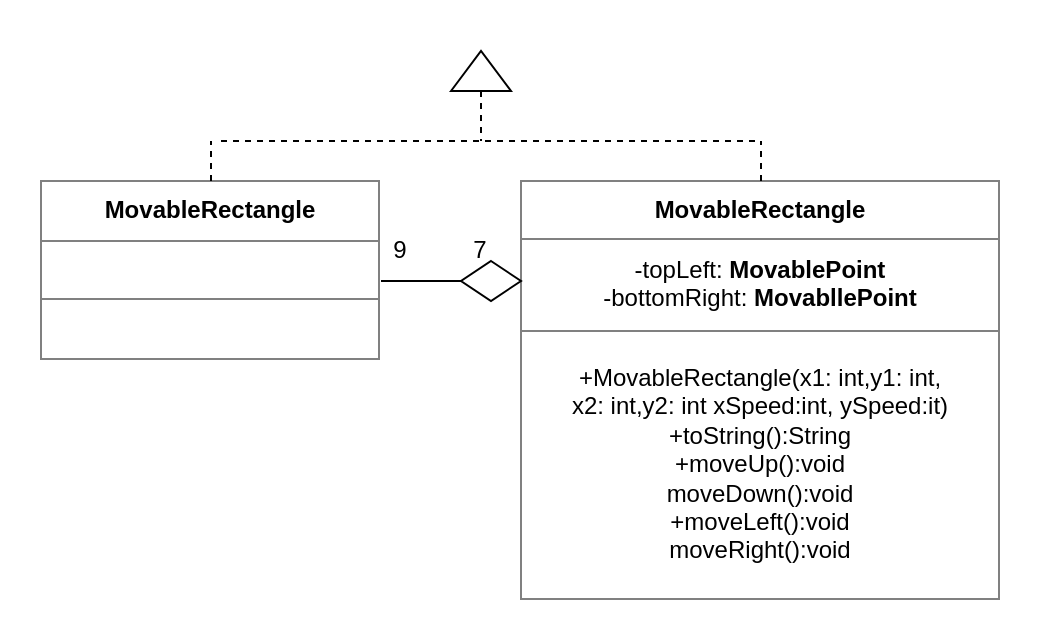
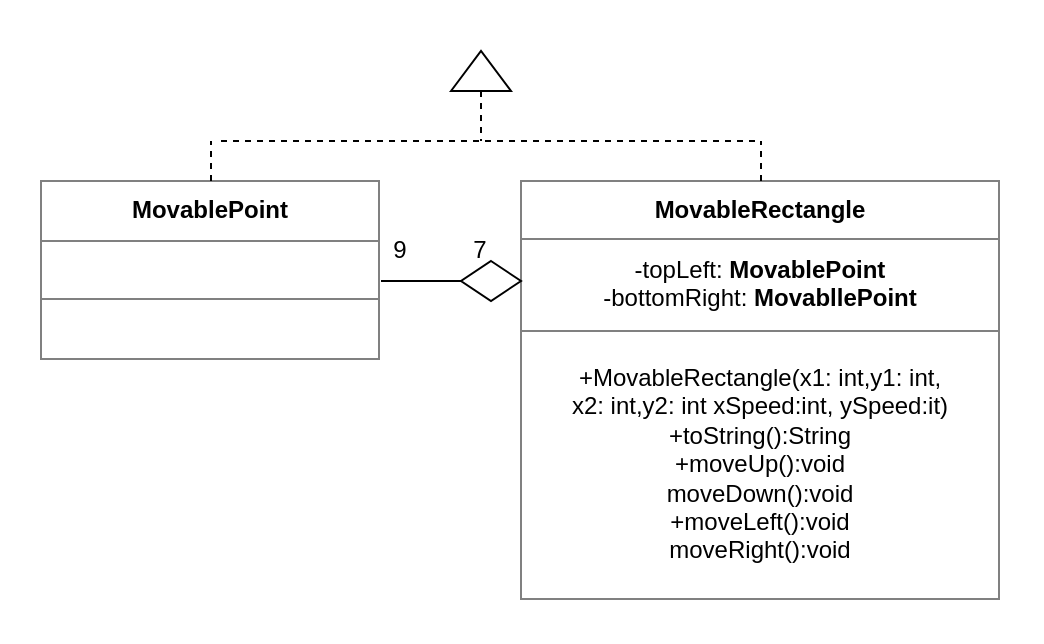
  <mxCell id="0" />
  <mxCell id="1" parent="0" />
- <mxCell id="2" value="&lt;table border=&quot;1&quot; width=&quot;100%&quot; height=&quot;100%&quot; cellpadding=&quot;4&quot; style=&quot;width:100%;height:100%;border-collapse:collapse;&quot;&gt;&lt;tbody&gt;&lt;tr&gt;&lt;th align=&quot;center&quot;&gt;MovableRectangle&lt;/th&gt;&lt;/tr&gt;&lt;tr&gt;&lt;td align=&quot;center&quot;&gt;&lt;br&gt;&lt;/td&gt;&lt;/tr&gt;&lt;tr&gt;&lt;td align=&quot;center&quot;&gt;&lt;br&gt;&lt;/td&gt;&lt;/tr&gt;&lt;/tbody&gt;&lt;/table&gt;" style="text;html=1;strokeColor=none;fillColor=none;overflow=fill;" vertex="1" parent="1"><mxGeometry x="20" y="90" width="170" height="90" as="geometry" /></mxCell>
+ <mxCell id="2" value="&lt;table border=&quot;1&quot; width=&quot;100%&quot; height=&quot;100%&quot; cellpadding=&quot;4&quot; style=&quot;width:100%;height:100%;border-collapse:collapse;&quot;&gt;&lt;tbody&gt;&lt;tr&gt;&lt;th align=&quot;center&quot;&gt;MovablePoint&lt;/th&gt;&lt;/tr&gt;&lt;tr&gt;&lt;td align=&quot;center&quot;&gt;&lt;br&gt;&lt;/td&gt;&lt;/tr&gt;&lt;tr&gt;&lt;td align=&quot;center&quot;&gt;&lt;br&gt;&lt;/td&gt;&lt;/tr&gt;&lt;/tbody&gt;&lt;/table&gt;" style="text;html=1;strokeColor=none;fillColor=none;overflow=fill;" vertex="1" parent="1"><mxGeometry x="20" y="90" width="170" height="90" as="geometry" /></mxCell>
  <mxCell id="3" value="&lt;table border=&quot;1&quot; width=&quot;100%&quot; height=&quot;100%&quot; cellpadding=&quot;4&quot; style=&quot;width:100%;height:100%;border-collapse:collapse;&quot;&gt;&lt;tbody&gt;&lt;tr&gt;&lt;th align=&quot;center&quot;&gt;MovableRectangle&lt;/th&gt;&lt;/tr&gt;&lt;tr&gt;&lt;td align=&quot;center&quot;&gt;-topLeft: &lt;b&gt;MovablePoint&lt;/b&gt;&lt;br&gt;-bottomRight: &lt;b&gt;MovabllePoint&lt;/b&gt;&lt;/td&gt;&lt;/tr&gt;&lt;tr&gt;&lt;td align=&quot;center&quot;&gt;+MovableRectangle(x1: int,y1: int,&lt;br&gt;x2: int,y2: int xSpeed:int, ySpeed:it)&lt;br&gt;+toString():String&lt;br&gt;+moveUp():void&lt;br&gt;moveDown():void&lt;br&gt;+moveLeft():void&lt;br&gt;moveRight():void&lt;/td&gt;&lt;/tr&gt;&lt;/tbody&gt;&lt;/table&gt;" style="text;html=1;strokeColor=none;fillColor=none;overflow=fill;" vertex="1" parent="1"><mxGeometry x="260" y="90" width="240" height="210" as="geometry" /></mxCell>
  <mxCell id="4" value="" style="endArrow=none;dashed=1;html=1;rounded=0;exitX=0.5;exitY=0;exitDx=0;exitDy=0;" edge="1" parent="1" source="2"><mxGeometry width="50" height="50" relative="1" as="geometry"><mxPoint x="110" y="120" as="sourcePoint" /><mxPoint x="105" y="70" as="targetPoint" /></mxGeometry></mxCell>
  <mxCell id="5" value="" style="endArrow=none;dashed=1;html=1;rounded=0;exitX=0.5;exitY=0;exitDx=0;exitDy=0;" edge="1" parent="1" source="3"><mxGeometry width="50" height="50" relative="1" as="geometry"><mxPoint x="290" y="270" as="sourcePoint" /><mxPoint x="380" y="70" as="targetPoint" /></mxGeometry></mxCell>
  <mxCell id="6" value="" style="endArrow=none;dashed=1;html=1;rounded=0;" edge="1" parent="1"><mxGeometry width="50" height="50" relative="1" as="geometry"><mxPoint x="110" y="70" as="sourcePoint" /><mxPoint x="380" y="70" as="targetPoint" /></mxGeometry></mxCell>
  <mxCell id="7" value="" style="endArrow=none;dashed=1;html=1;rounded=0;exitX=0;exitY=0.5;exitDx=0;exitDy=0;" edge="1" parent="1" source="8"><mxGeometry width="50" height="50" relative="1" as="geometry"><mxPoint x="240" y="30" as="sourcePoint" /><mxPoint x="240" y="70" as="targetPoint" /></mxGeometry></mxCell>
  <mxCell id="8" value="" style="triangle;whiteSpace=wrap;html=1;rotation=-90;" vertex="1" parent="1"><mxGeometry x="230" y="20" width="20" height="30" as="geometry" /></mxCell>
  <mxCell id="9" value="" style="endArrow=none;html=1;rounded=0;entryX=0;entryY=0.5;entryDx=0;entryDy=0;" edge="1" parent="1" target="10"><mxGeometry width="50" height="50" relative="1" as="geometry"><mxPoint x="190" y="140" as="sourcePoint" /><mxPoint x="210" y="140" as="targetPoint" /></mxGeometry></mxCell>
  <mxCell id="10" value="" style="rhombus;whiteSpace=wrap;html=1;" vertex="1" parent="1"><mxGeometry x="230" y="130" width="30" height="20" as="geometry" /></mxCell>
  <mxCell id="11" value="9" style="text;html=1;strokeColor=none;fillColor=none;align=center;verticalAlign=middle;whiteSpace=wrap;rounded=0;" vertex="1" parent="1"><mxGeometry x="170" y="110" width="60" height="30" as="geometry" /></mxCell>
  <mxCell id="12" value="7" style="text;html=1;strokeColor=none;fillColor=none;align=center;verticalAlign=middle;whiteSpace=wrap;rounded=0;" vertex="1" parent="1"><mxGeometry x="210" y="110" width="60" height="30" as="geometry" /></mxCell>
